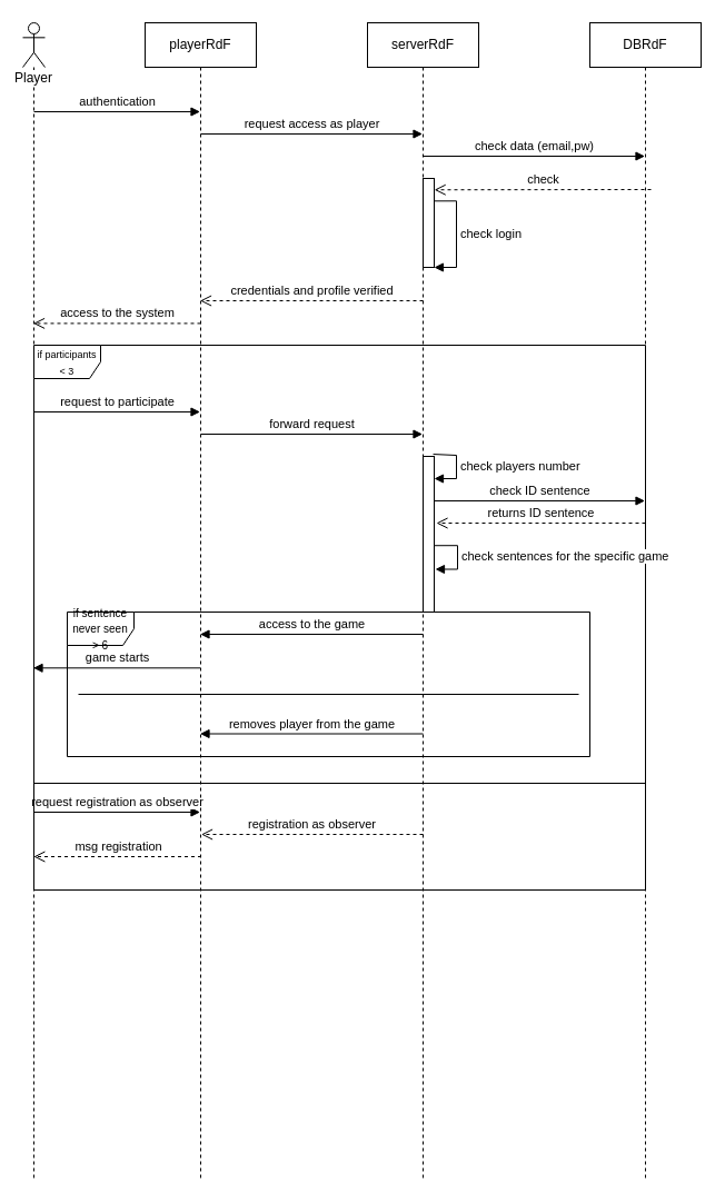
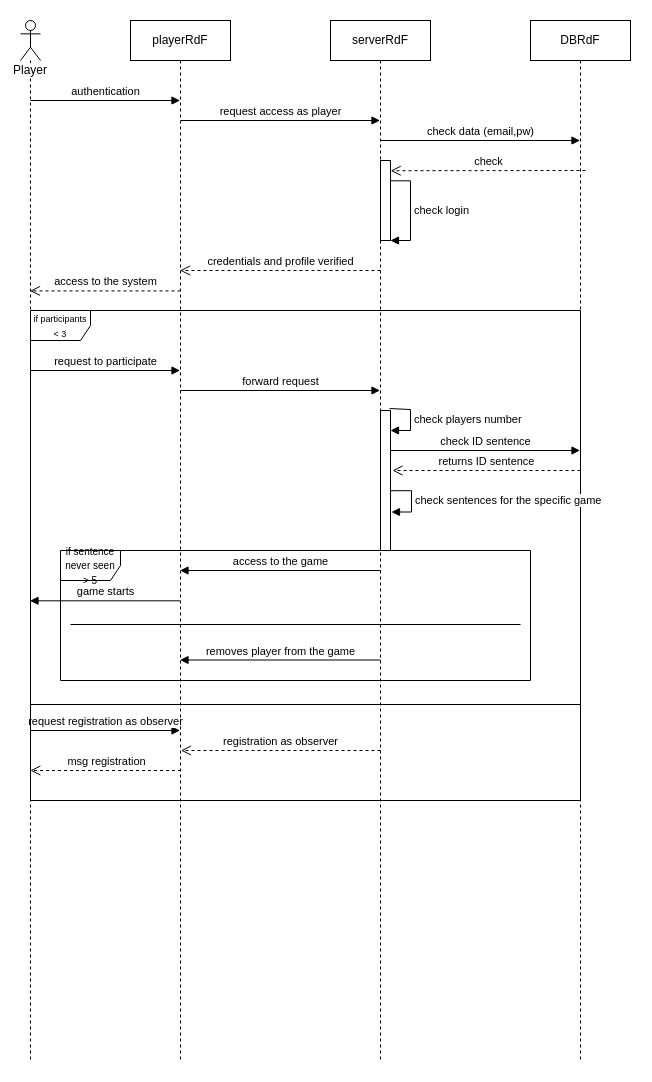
  <mxCell id="0" />
  <mxCell id="1" parent="0" />
  <mxCell id="2" value="Player" style="shape=umlLifeline;participant=umlActor;perimeter=lifelinePerimeter;whiteSpace=wrap;html=1;container=1;collapsible=0;recursiveResize=0;verticalAlign=top;spacingTop=36;labelBackgroundColor=#ffffff;outlineConnect=0;" parent="1" vertex="1"><mxGeometry x="20" y="20" width="20" height="1040" as="geometry" /></mxCell>
  <mxCell id="3" value="authentication" style="html=1;verticalAlign=bottom;endArrow=block;" parent="2" target="6" edge="1"><mxGeometry width="80" relative="1" as="geometry"><mxPoint x="10" y="80" as="sourcePoint" /><mxPoint x="90" y="80" as="targetPoint" /></mxGeometry></mxCell>
  <mxCell id="4" value="request to participate" style="html=1;verticalAlign=bottom;endArrow=block;" parent="2" edge="1"><mxGeometry width="80" relative="1" as="geometry"><mxPoint x="10" y="350" as="sourcePoint" /><mxPoint x="159.5" y="350" as="targetPoint" /></mxGeometry></mxCell>
  <mxCell id="5" value="request registration as observer" style="html=1;verticalAlign=bottom;endArrow=block;" edge="1" parent="2"><mxGeometry width="80" relative="1" as="geometry"><mxPoint x="10" y="710" as="sourcePoint" /><mxPoint x="159.5" y="710" as="targetPoint" /></mxGeometry></mxCell>
  <mxCell id="6" value="playerRdF" style="shape=umlLifeline;perimeter=lifelinePerimeter;whiteSpace=wrap;html=1;container=1;collapsible=0;recursiveResize=0;outlineConnect=0;" parent="1" vertex="1"><mxGeometry x="130" y="20" width="100" height="1040" as="geometry" /></mxCell>
  <mxCell id="7" value="forward request" style="html=1;verticalAlign=bottom;endArrow=block;" parent="6" edge="1"><mxGeometry width="80" relative="1" as="geometry"><mxPoint x="50" y="370" as="sourcePoint" /><mxPoint x="249.5" y="370" as="targetPoint" /></mxGeometry></mxCell>
  <mxCell id="8" value="serverRdF" style="shape=umlLifeline;perimeter=lifelinePerimeter;whiteSpace=wrap;html=1;container=1;collapsible=0;recursiveResize=0;outlineConnect=0;" parent="1" vertex="1"><mxGeometry x="330" y="20" width="100" height="1040" as="geometry" /></mxCell>
  <mxCell id="9" value="" style="html=1;points=[];perimeter=orthogonalPerimeter;" parent="8" vertex="1"><mxGeometry x="50" y="140" width="10" height="80" as="geometry" /></mxCell>
  <mxCell id="10" value="check login" style="edgeStyle=orthogonalEdgeStyle;html=1;align=left;spacingLeft=2;endArrow=block;rounded=0;entryX=0.995;entryY=1;entryDx=0;entryDy=0;entryPerimeter=0;exitX=1.013;exitY=0.254;exitDx=0;exitDy=0;exitPerimeter=0;" parent="8" source="9" target="9" edge="1"><mxGeometry relative="1" as="geometry"><mxPoint x="55" y="160" as="sourcePoint" /><Array as="points"><mxPoint x="80" y="160" /><mxPoint x="80" y="220" /></Array></mxGeometry></mxCell>
  <mxCell id="11" value="" style="html=1;points=[];perimeter=orthogonalPerimeter;" parent="8" vertex="1"><mxGeometry x="50" y="390" width="10" height="140" as="geometry" /></mxCell>
  <mxCell id="12" value="check players number" style="edgeStyle=orthogonalEdgeStyle;html=1;align=left;spacingLeft=2;endArrow=block;rounded=0;exitX=0.907;exitY=-0.014;exitDx=0;exitDy=0;exitPerimeter=0;" parent="8" source="11" edge="1"><mxGeometry relative="1" as="geometry"><mxPoint x="60" y="390" as="sourcePoint" /><Array as="points"><mxPoint x="80" y="389" /><mxPoint x="80" y="410" /></Array><mxPoint x="60" y="410" as="targetPoint" /></mxGeometry></mxCell>
  <mxCell id="13" value="check ID sentence" style="html=1;verticalAlign=bottom;endArrow=block;" edge="1" parent="8"><mxGeometry width="80" relative="1" as="geometry"><mxPoint x="60" y="430" as="sourcePoint" /><mxPoint x="249.5" y="430" as="targetPoint" /></mxGeometry></mxCell>
  <mxCell id="14" value="DBRdF" style="shape=umlLifeline;perimeter=lifelinePerimeter;whiteSpace=wrap;html=1;container=1;collapsible=0;recursiveResize=0;outlineConnect=0;" parent="1" vertex="1"><mxGeometry x="530" y="20" width="100" height="1040" as="geometry" /></mxCell>
  <mxCell id="15" value="request access as player" style="html=1;verticalAlign=bottom;endArrow=block;" parent="1" target="8" edge="1"><mxGeometry width="80" relative="1" as="geometry"><mxPoint x="180" y="120" as="sourcePoint" /><mxPoint x="329.5" y="120" as="targetPoint" /></mxGeometry></mxCell>
  <mxCell id="16" value="check data (email,pw)" style="html=1;verticalAlign=bottom;endArrow=block;" parent="1" target="14" edge="1"><mxGeometry width="80" relative="1" as="geometry"><mxPoint x="380" y="140" as="sourcePoint" /><mxPoint x="529.5" y="140" as="targetPoint" /></mxGeometry></mxCell>
  <mxCell id="17" value="access to the system" style="html=1;verticalAlign=bottom;endArrow=open;dashed=1;endSize=8;exitX=0.5;exitY=0.26;exitDx=0;exitDy=0;exitPerimeter=0;" parent="1" source="6" target="2" edge="1"><mxGeometry relative="1" as="geometry"><mxPoint x="180" y="310" as="sourcePoint" /><mxPoint x="100" y="310" as="targetPoint" /></mxGeometry></mxCell>
  <mxCell id="18" value="access to the game" style="html=1;verticalAlign=bottom;endArrow=block;" parent="1" target="6" edge="1"><mxGeometry width="80" relative="1" as="geometry"><mxPoint x="380" y="570" as="sourcePoint" /><mxPoint x="300" y="510" as="targetPoint" /></mxGeometry></mxCell>
  <mxCell id="19" value="&lt;font style=&quot;font-size: 9px&quot;&gt;if participants &amp;lt; 3&lt;/font&gt;" style="shape=umlFrame;whiteSpace=wrap;html=1;" parent="1" vertex="1"><mxGeometry x="30" y="310" width="550" height="490" as="geometry" /></mxCell>
  <mxCell id="20" value="registration as observer" style="html=1;verticalAlign=bottom;endArrow=open;dashed=1;endSize=8;" parent="1" edge="1"><mxGeometry relative="1" as="geometry"><mxPoint x="380" y="750" as="sourcePoint" /><mxPoint x="180.5" y="750" as="targetPoint" /></mxGeometry></mxCell>
  <mxCell id="21" value="msg registration" style="html=1;verticalAlign=bottom;endArrow=open;dashed=1;endSize=8;" parent="1" edge="1"><mxGeometry relative="1" as="geometry"><mxPoint x="180.5" y="770" as="sourcePoint" /><mxPoint x="29.824" y="770" as="targetPoint" /></mxGeometry></mxCell>
  <mxCell id="22" value="check" style="html=1;verticalAlign=bottom;endArrow=open;dashed=1;endSize=8;entryX=1.014;entryY=0.128;entryDx=0;entryDy=0;entryPerimeter=0;" edge="1" parent="1" target="9"><mxGeometry relative="1" as="geometry"><mxPoint x="585" y="170" as="sourcePoint" /><mxPoint x="505" y="170" as="targetPoint" /></mxGeometry></mxCell>
  <mxCell id="23" value="credentials and profile verified" style="html=1;verticalAlign=bottom;endArrow=open;dashed=1;endSize=8;" edge="1" parent="1" target="6"><mxGeometry relative="1" as="geometry"><mxPoint x="380" y="270" as="sourcePoint" /><mxPoint x="300" y="270" as="targetPoint" /></mxGeometry></mxCell>
  <mxCell id="24" value="check sentences for the specific game" style="edgeStyle=orthogonalEdgeStyle;html=1;align=left;spacingLeft=2;endArrow=block;rounded=0;exitX=0.907;exitY=-0.014;exitDx=0;exitDy=0;exitPerimeter=0;" edge="1" parent="1"><mxGeometry relative="1" as="geometry"><mxPoint x="389.944" y="490.222" as="sourcePoint" /><Array as="points"><mxPoint x="411" y="490" /><mxPoint x="411" y="511" /></Array><mxPoint x="391" y="511.5" as="targetPoint" /></mxGeometry></mxCell>
  <mxCell id="25" value="returns ID sentence" style="html=1;verticalAlign=bottom;endArrow=open;dashed=1;endSize=8;" edge="1" parent="1"><mxGeometry relative="1" as="geometry"><mxPoint x="580" y="470" as="sourcePoint" /><mxPoint x="392" y="470" as="targetPoint" /></mxGeometry></mxCell>
- <mxCell id="26" value="&lt;font style=&quot;font-size: 10px&quot;&gt;if sentence never seen &amp;gt; 6&lt;/font&gt;" style="shape=umlFrame;whiteSpace=wrap;html=1;" vertex="1" parent="1"><mxGeometry x="60" y="550" width="470" height="130" as="geometry" /></mxCell>
+ <mxCell id="26" value="&lt;font style=&quot;font-size: 10px&quot;&gt;if sentence never seen &amp;gt; 5&lt;/font&gt;" style="shape=umlFrame;whiteSpace=wrap;html=1;" vertex="1" parent="1"><mxGeometry x="60" y="550" width="470" height="130" as="geometry" /></mxCell>
  <mxCell id="27" value="game starts" style="html=1;verticalAlign=bottom;endArrow=block;exitX=0.495;exitY=0.558;exitDx=0;exitDy=0;exitPerimeter=0;" edge="1" parent="1" source="6" target="2"><mxGeometry width="80" relative="1" as="geometry"><mxPoint x="170" y="600" as="sourcePoint" /><mxPoint x="300" y="570" as="targetPoint" /></mxGeometry></mxCell>
  <mxCell id="28" value="removes player from the game" style="html=1;verticalAlign=bottom;endArrow=block;" edge="1" parent="1" target="6"><mxGeometry x="-0.0" width="80" relative="1" as="geometry"><mxPoint x="380" y="659.5" as="sourcePoint" /><mxPoint x="300" y="659.5" as="targetPoint" /><mxPoint as="offset" /></mxGeometry></mxCell>
  <mxCell id="29" value="" style="line;strokeWidth=1;fillColor=none;align=left;verticalAlign=middle;spacingTop=-1;spacingLeft=3;spacingRight=3;rotatable=0;labelPosition=right;points=[];portConstraint=eastwest;" vertex="1" parent="1"><mxGeometry x="70" y="620" width="450" height="8" as="geometry" /></mxCell>
  <mxCell id="30" value="" style="line;strokeWidth=1;fillColor=none;align=left;verticalAlign=middle;spacingTop=-1;spacingLeft=3;spacingRight=3;rotatable=0;labelPosition=right;points=[];portConstraint=eastwest;" vertex="1" parent="1"><mxGeometry x="30" y="700" width="550" height="8" as="geometry" /></mxCell>
